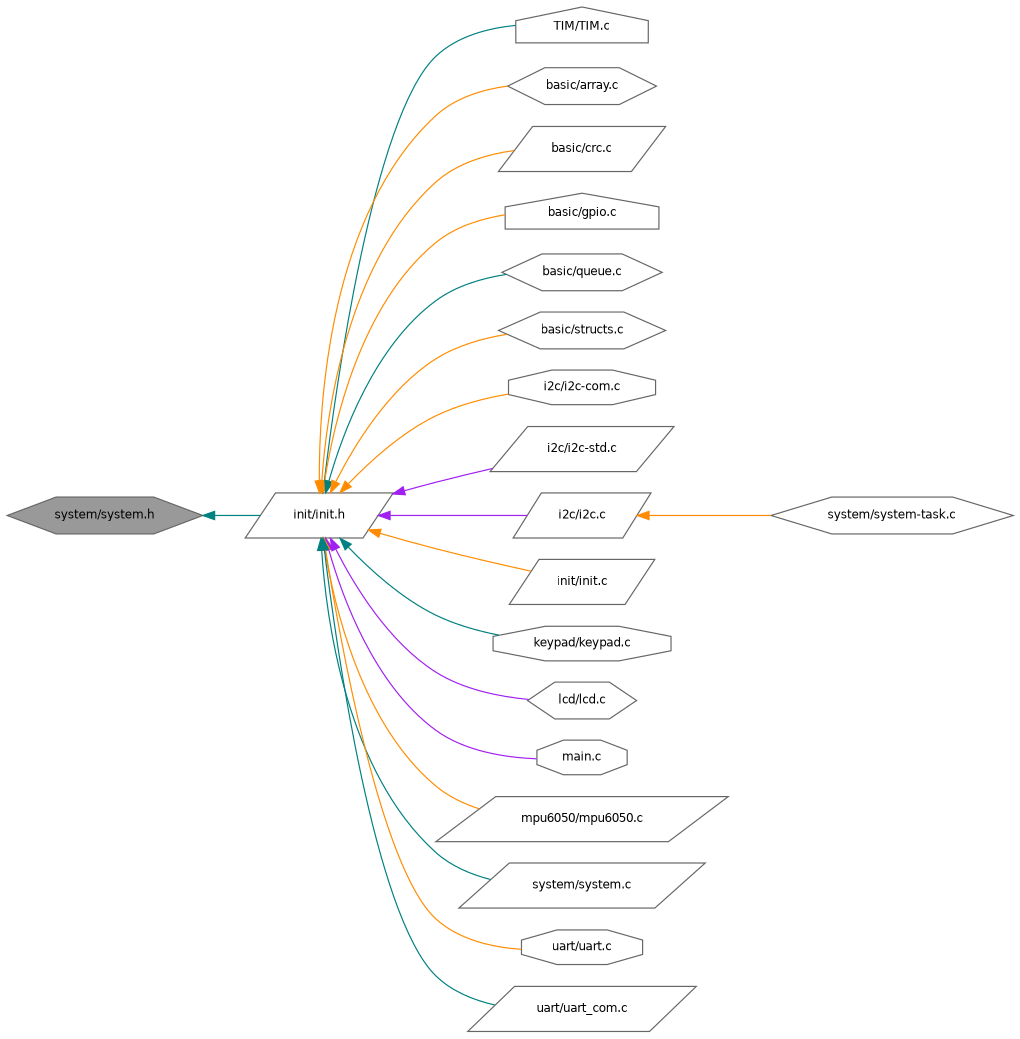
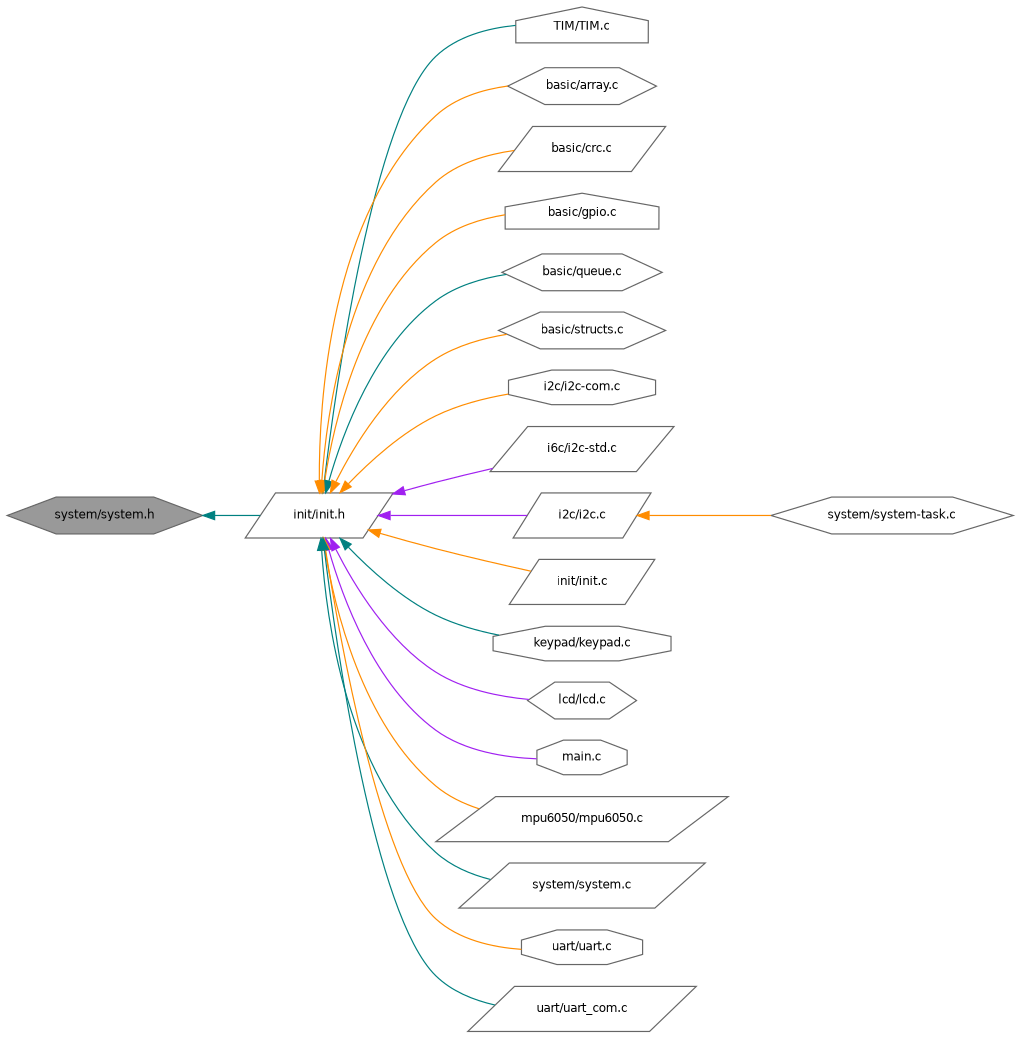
  digraph {
    rankdir=LR
    node [color=grey40 fillcolor=white fontname=Helvetica fontsize=10 shape=parallelogram style=filled]
    edge [color=darkorange dir=back fontname=Helvetica fontsize=10 labelfontname=Helvetica labelfontsize=10 style=solid]
    n1 [color=gray40 fillcolor=grey60 fontcolor=black height=0.2 label="system/system.h" shape=hexagon width=0.4]
    n2 [height=0.2 label="init/init.h" width=0.4]
    n3 [height=0.2 label="TIM/TIM.c" shape=house width=0.4]
    n4 [height=0.2 label="basic/array.c" shape=hexagon width=0.4]
    n5 [height=0.2 label="basic/crc.c" width=0.4]
    n6 [height=0.2 label="basic/gpio.c" shape=house width=0.4]
    n7 [height=0.2 label="basic/queue.c" shape=hexagon width=0.4]
    n8 [height=0.2 label="basic/structs.c" shape=hexagon width=0.4]
    n9 [height=0.2 label="i2c/i2c-com.c" shape=octagon width=0.4]
-   n10 [height=0.2 label="i2c/i2c-std.c" width=0.4]
+   n10 [height=0.2 label="i6c/i2c-std.c" width=0.4]
    n11 [height=0.2 label="i2c/i2c.c" width=0.4]
    n12 [height=0.2 label="init/init.c" width=0.4]
    n13 [height=0.2 label="keypad/keypad.c" shape=octagon width=0.4]
    n14 [height=0.2 label="lcd/lcd.c" shape=hexagon width=0.4]
    n15 [height=0.2 label="main.c" shape=octagon width=0.4]
    n16 [height=0.2 label="mpu6050/mpu6050.c" width=0.4]
    n17 [height=0.2 label="system/system.c" width=0.4]
    n18 [height=0.2 label="uart/uart.c" shape=octagon width=0.4]
    n19 [height=0.2 label="uart/uart_com.c" width=0.4]
    n20 [height=0.2 label="system/system-task.c" shape=hexagon width=0.4]
    n1 -> n2 [color=teal]
    n2 -> n3 [color=teal]
    n2 -> n4
    n2 -> n5
    n2 -> n6
    n2 -> n7 [color=teal]
    n2 -> n8
    n2 -> n9
    n2 -> n10 [color=purple]
    n2 -> n11 [color=purple]
    n2 -> n12
    n2 -> n13 [color=teal]
    n2 -> n14 [color=purple]
    n2 -> n15 [color=purple]
    n2 -> n16
    n2 -> n17 [color=teal]
    n2 -> n18
    n2 -> n19 [color=teal]
    n11 -> n20
  }
